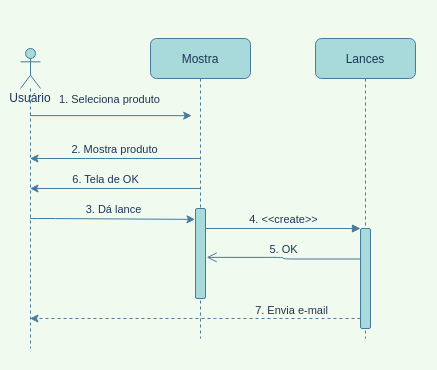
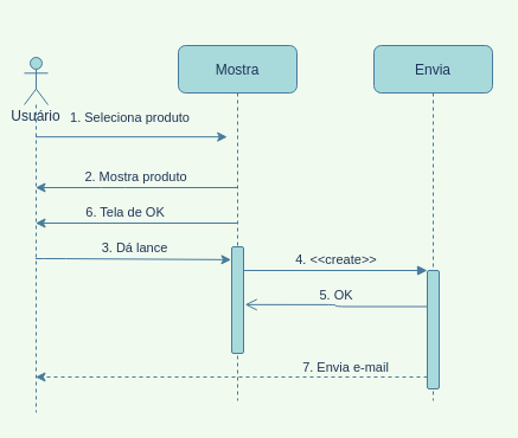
  <mxCell id="0" />
  <mxCell id="1" parent="0" />
  <mxCell id="2" style="edgeStyle=orthogonalEdgeStyle;orthogonalLoop=1;jettySize=auto;html=1;labelBackgroundColor=#F1FAEE;strokeColor=#457B9D;fontColor=#1D3557;" edge="1" parent="1" source="6" target="12"><mxGeometry relative="1" as="geometry"><Array as="points"><mxPoint x="95" y="158" /><mxPoint x="95" y="158" /></Array></mxGeometry></mxCell>
  <mxCell id="3" value="2. Mostra produto" style="edgeLabel;html=1;align=center;verticalAlign=middle;resizable=0;points=[];labelBackgroundColor=#F1FAEE;fontColor=#1D3557;rounded=1;" vertex="1" connectable="0" parent="2"><mxGeometry x="0.199" y="1" relative="1" as="geometry"><mxPoint x="16.33" y="-11" as="offset" /></mxGeometry></mxCell>
  <mxCell id="4" style="edgeStyle=orthogonalEdgeStyle;orthogonalLoop=1;jettySize=auto;html=1;labelBackgroundColor=#F1FAEE;strokeColor=#457B9D;fontColor=#1D3557;" edge="1" parent="1" source="6" target="12"><mxGeometry relative="1" as="geometry"><Array as="points"><mxPoint x="155" y="288" /><mxPoint x="155" y="288" /></Array></mxGeometry></mxCell>
  <mxCell id="5" value="6. Tela de OK" style="edgeLabel;html=1;align=center;verticalAlign=middle;resizable=0;points=[];labelBackgroundColor=#F1FAEE;fontColor=#1D3557;rounded=1;" vertex="1" connectable="0" parent="4"><mxGeometry x="0.181" y="3" relative="1" as="geometry"><mxPoint x="4.67" y="-13" as="offset" /></mxGeometry></mxCell>
  <mxCell id="6" value="Mostra" style="shape=umlLifeline;perimeter=lifelinePerimeter;container=1;collapsible=0;recursiveResize=0;shadow=0;strokeWidth=1;fillColor=#A8DADC;strokeColor=#457B9D;fontColor=#1D3557;rounded=1;" parent="1" vertex="1"><mxGeometry x="150" y="38" width="100" height="300" as="geometry" /></mxCell>
  <mxCell id="7" value="" style="html=1;points=[];perimeter=orthogonalPerimeter;fillColor=#A8DADC;strokeColor=#457B9D;fontColor=#1D3557;rounded=1;" vertex="1" parent="6"><mxGeometry x="45" y="170" width="10" height="90" as="geometry" /></mxCell>
  <mxCell id="8" value="" style="endArrow=classic;html=1;entryX=-0.383;entryY=-0.015;entryDx=0;entryDy=0;entryPerimeter=0;labelBackgroundColor=#F1FAEE;strokeColor=#457B9D;fontColor=#1D3557;" edge="1" parent="1" source="12"><mxGeometry width="50" height="50" relative="1" as="geometry"><mxPoint x="25" y="115" as="sourcePoint" /><mxPoint x="191.17" y="115.15" as="targetPoint" /></mxGeometry></mxCell>
  <mxCell id="9" value="1. Seleciona produto" style="edgeLabel;html=1;align=center;verticalAlign=middle;resizable=0;points=[];labelBackgroundColor=#F1FAEE;fontColor=#1D3557;rounded=1;" vertex="1" connectable="0" parent="8"><mxGeometry x="-0.384" relative="1" as="geometry"><mxPoint x="29.17" y="-17.15" as="offset" /></mxGeometry></mxCell>
  <mxCell id="10" style="edgeStyle=orthogonalEdgeStyle;orthogonalLoop=1;jettySize=auto;html=1;entryX=-0.05;entryY=0.121;entryDx=0;entryDy=0;entryPerimeter=0;labelBackgroundColor=#F1FAEE;strokeColor=#457B9D;fontColor=#1D3557;" edge="1" parent="1" source="12" target="7"><mxGeometry relative="1" as="geometry"><mxPoint x="185" y="218" as="targetPoint" /><Array as="points"><mxPoint x="45" y="218" /><mxPoint x="45" y="218" /></Array></mxGeometry></mxCell>
  <mxCell id="11" value="3. Dá lance" style="edgeLabel;html=1;align=center;verticalAlign=middle;resizable=0;points=[];labelBackgroundColor=#F1FAEE;fontColor=#1D3557;rounded=1;" vertex="1" connectable="0" parent="10"><mxGeometry x="-0.298" y="-2" relative="1" as="geometry"><mxPoint x="25.33" y="-12" as="offset" /></mxGeometry></mxCell>
  <mxCell id="12" value="Usuário" style="shape=umlLifeline;participant=umlActor;perimeter=lifelinePerimeter;whiteSpace=wrap;html=1;container=1;collapsible=0;recursiveResize=0;verticalAlign=top;spacingTop=36;outlineConnect=0;fillColor=#A8DADC;strokeColor=#457B9D;fontColor=#1D3557;rounded=1;" vertex="1" parent="1"><mxGeometry x="20" y="48" width="20" height="300" as="geometry" /></mxCell>
  <mxCell id="13" value="5. OK" style="html=1;verticalAlign=bottom;endArrow=open;endSize=8;exitX=0.033;exitY=0.305;exitDx=0;exitDy=0;exitPerimeter=0;entryX=1.117;entryY=0.543;entryDx=0;entryDy=0;entryPerimeter=0;edgeStyle=orthogonalEdgeStyle;labelBackgroundColor=#F1FAEE;strokeColor=#457B9D;fontColor=#1D3557;" edge="1" source="19" parent="1" target="7"><mxGeometry relative="1" as="geometry"><mxPoint x="205" y="266" as="targetPoint" /></mxGeometry></mxCell>
  <mxCell id="14" value="4. &amp;lt;&amp;lt;create&amp;gt;&amp;gt;" style="html=1;verticalAlign=bottom;endArrow=block;entryX=0;entryY=0;labelBackgroundColor=#F1FAEE;strokeColor=#457B9D;fontColor=#1D3557;" edge="1" target="19" parent="1"><mxGeometry relative="1" as="geometry"><mxPoint x="205" y="228" as="sourcePoint" /></mxGeometry></mxCell>
  <mxCell id="15" style="edgeStyle=none;orthogonalLoop=1;jettySize=auto;html=1;labelBackgroundColor=#F1FAEE;strokeColor=#457B9D;fontColor=#1D3557;dashed=1;" edge="1" parent="1" source="19" target="12"><mxGeometry relative="1" as="geometry"><Array as="points"><mxPoint x="225" y="318" /></Array></mxGeometry></mxCell>
  <mxCell id="16" value="7. Envia e-mail" style="edgeLabel;html=1;align=center;verticalAlign=middle;resizable=0;points=[];labelBackgroundColor=#F1FAEE;fontColor=#1D3557;rounded=1;" vertex="1" connectable="0" parent="15"><mxGeometry x="-0.36" y="-2" relative="1" as="geometry"><mxPoint x="36.83" y="-7" as="offset" /></mxGeometry></mxCell>
  <mxCell id="17" value="" style="group" vertex="1" connectable="0" parent="1"><mxGeometry x="311" y="20" width="104" height="318" as="geometry" /></mxCell>
- <mxCell id="18" value="Lances" style="shape=umlLifeline;perimeter=lifelinePerimeter;container=1;collapsible=0;recursiveResize=0;shadow=0;strokeWidth=1;fillColor=#A8DADC;strokeColor=#457B9D;fontColor=#1D3557;rounded=1;" vertex="1" parent="17"><mxGeometry x="4" y="18" width="100" height="300" as="geometry" /></mxCell>
+ <mxCell id="18" value="Envia" style="shape=umlLifeline;perimeter=lifelinePerimeter;container=1;collapsible=0;recursiveResize=0;shadow=0;strokeWidth=1;fillColor=#A8DADC;strokeColor=#457B9D;fontColor=#1D3557;rounded=1;" vertex="1" parent="17"><mxGeometry x="4" y="18" width="100" height="300" as="geometry" /></mxCell>
  <mxCell id="19" value="" style="html=1;points=[];perimeter=orthogonalPerimeter;fillColor=#A8DADC;strokeColor=#457B9D;fontColor=#1D3557;rounded=1;" vertex="1" parent="18"><mxGeometry x="45" y="190" width="10" height="100" as="geometry" /></mxCell>
